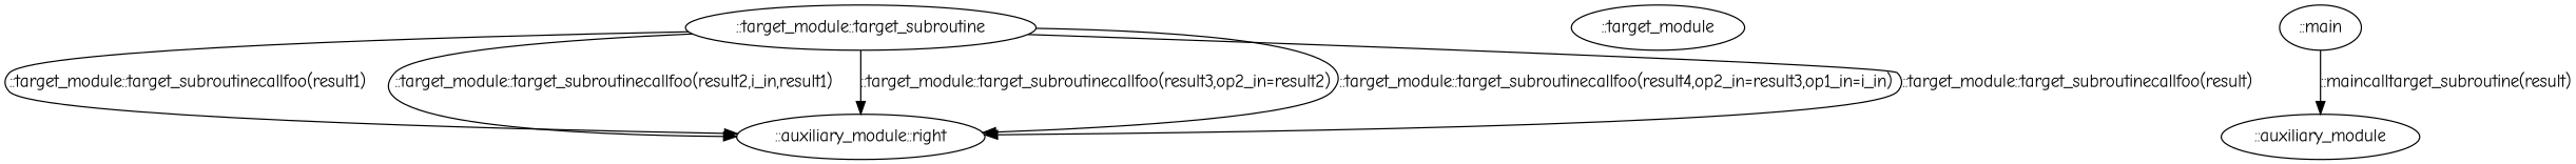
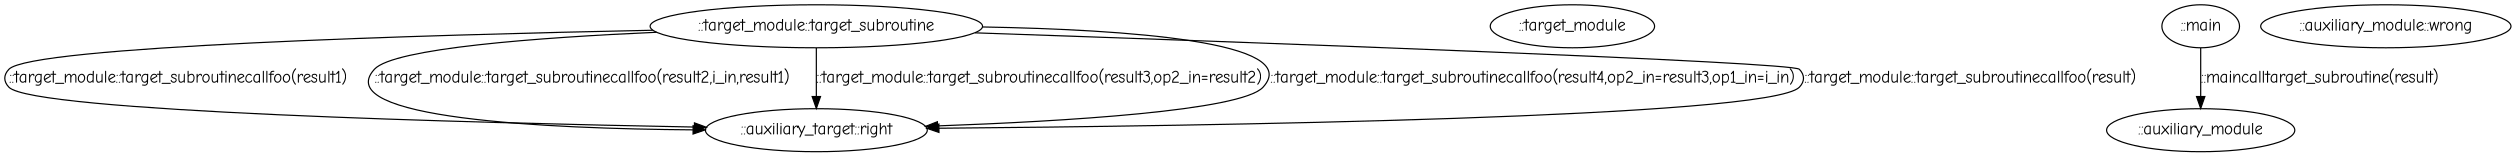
  digraph {
    fontname="Comic Neue"
    node [fontname="Comic Neue"]
    edge [fontname="Comic Neue"]
-   n1 [label="::auxiliary_module::right"]
+   n1 [label="::auxiliary_target::right"]
    n2 [label="::target_module"]
    n3 [label="::target_module::target_subroutine"]
    n4 [label="::main"]
    n5 [label="::auxiliary_module"]
+   n6 [label="::auxiliary_module::wrong"]
    n3 -> n1 [label="::target_module::target_subroutinecallfoo(result1)"]
    n3 -> n1 [label="::target_module::target_subroutinecallfoo(result2,i_in,result1)"]
    n3 -> n1 [label="::target_module::target_subroutinecallfoo(result3,op2_in=result2)"]
    n3 -> n1 [label="::target_module::target_subroutinecallfoo(result4,op2_in=result3,op1_in=i_in)"]
    n3 -> n1 [label="::target_module::target_subroutinecallfoo(result)"]
    n4 -> n5 [label="::maincalltarget_subroutine(result)"]
  }
